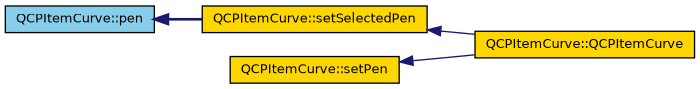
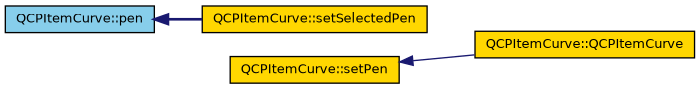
  digraph {
    rankdir=LR
    node [color=black fillcolor=gold fontname=Helvetica fontsize=10 shape=record style=filled]
    edge [color=midnightblue dir=back fontname=Helvetica fontsize=10 labelfontname=Helvetica labelfontsize=10 style=solid]
    n1 [fillcolor=skyblue fontcolor=black height=0.2 label="QCPItemCurve::pen" width=0.4]
    n2 [height=0.2 label="QCPItemCurve::setSelectedPen" width=0.4]
    n3 [height=0.2 label="QCPItemCurve::setPen" width=0.4]
    n4 [height=0.2 label="QCPItemCurve::QCPItemCurve" width=0.4]
    n1 -> n2 [style=bold]
-   n2 -> n4
    n3 -> n4
  }
